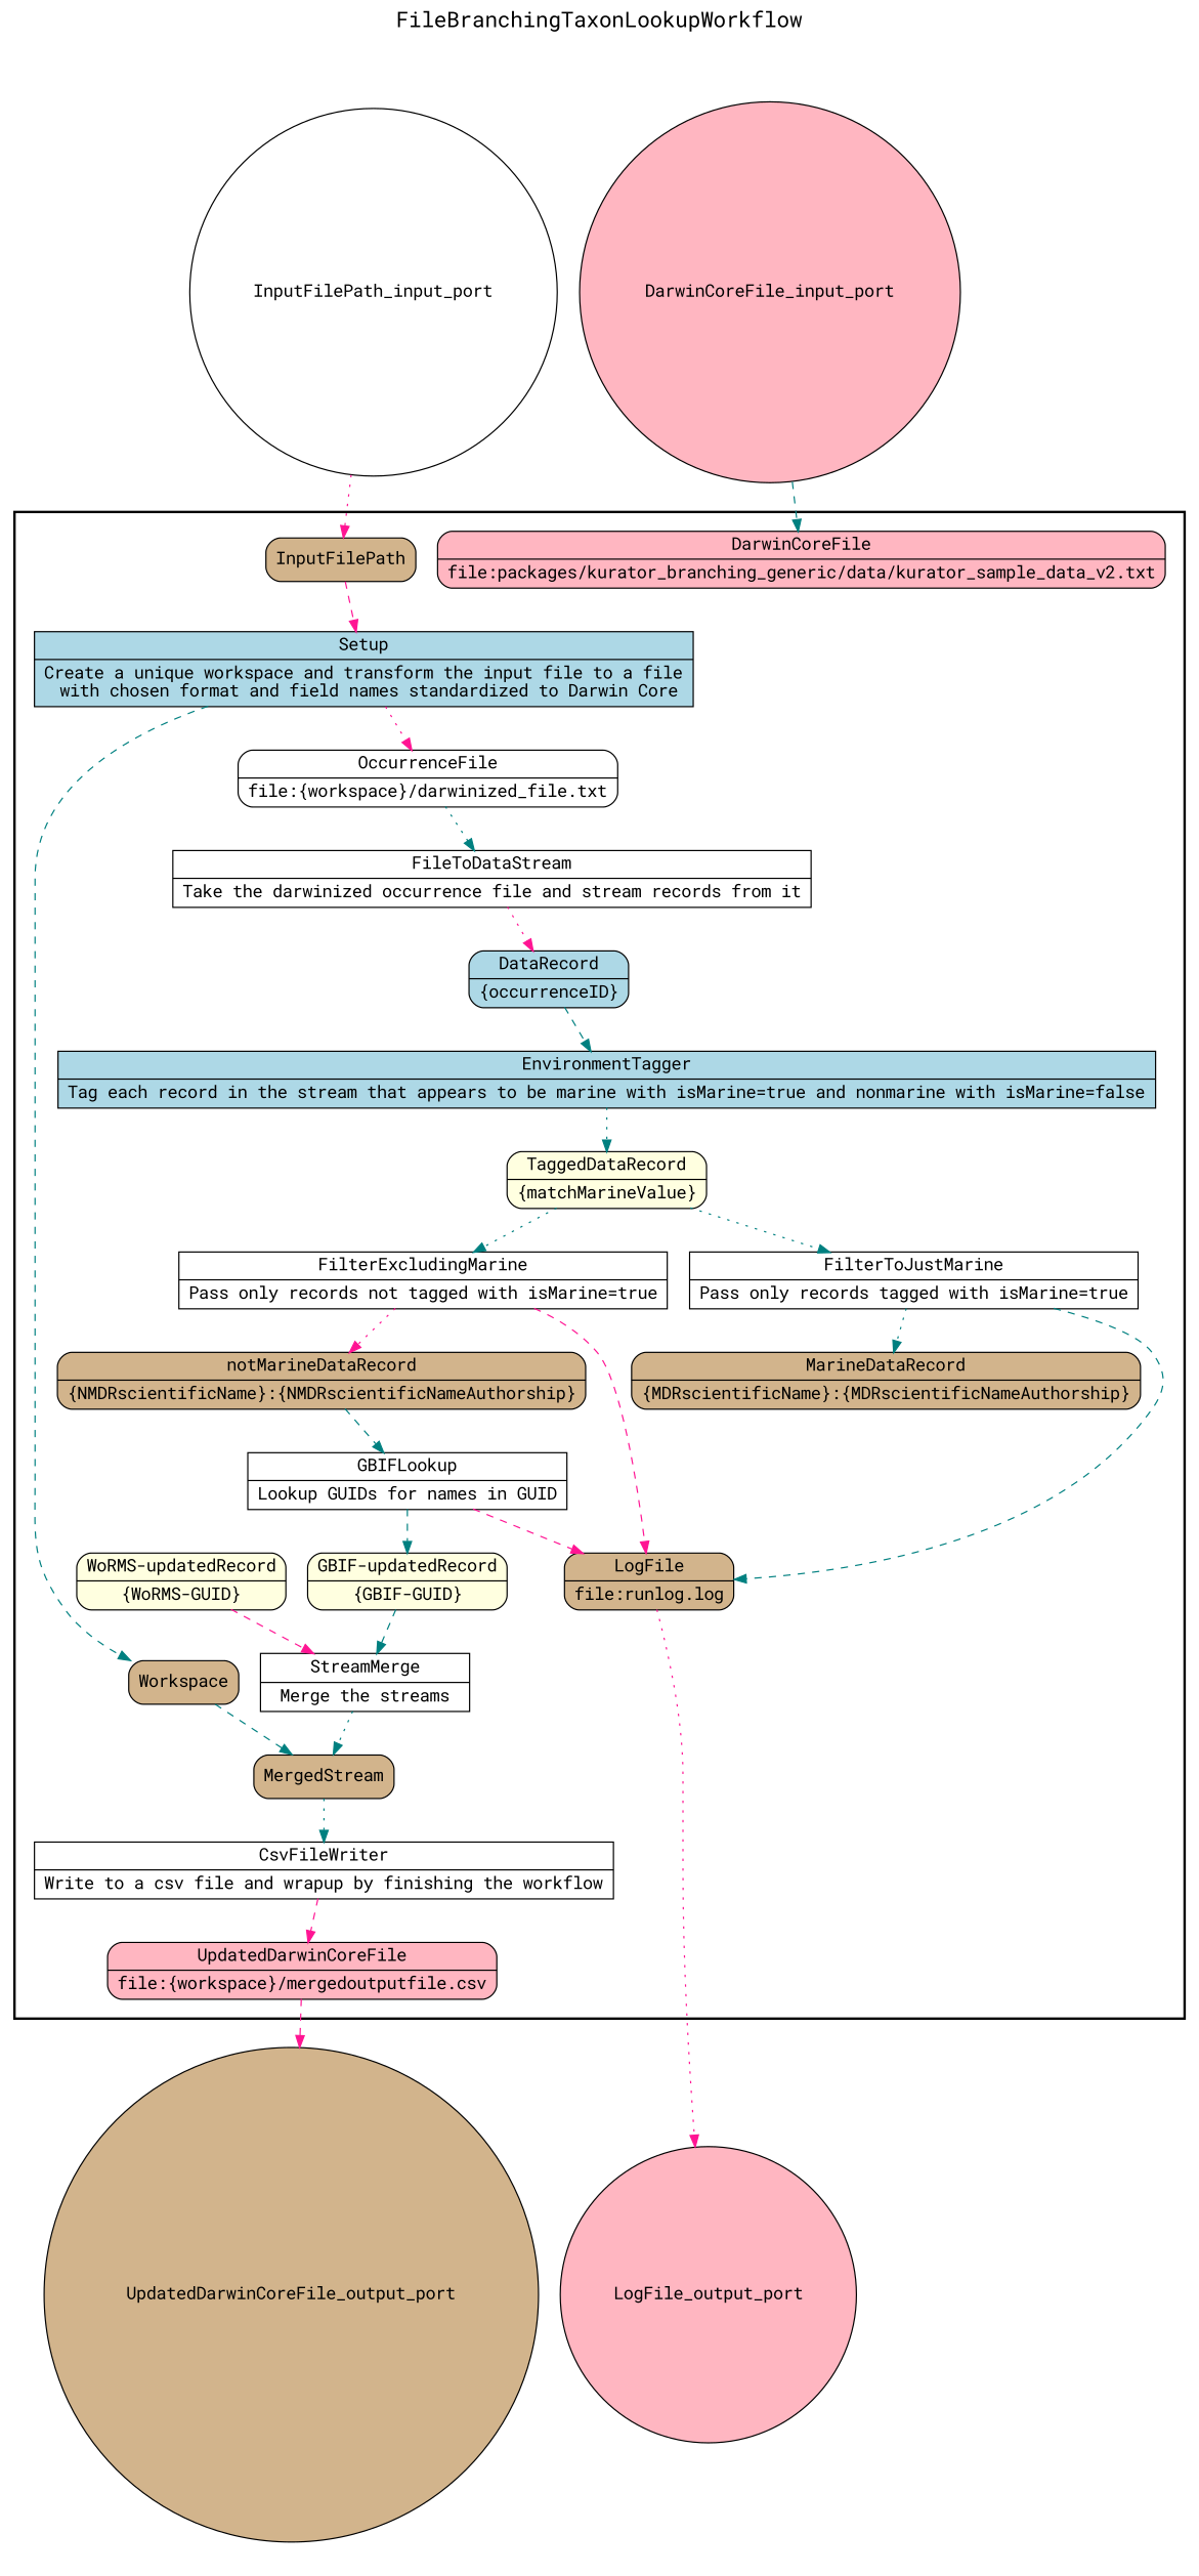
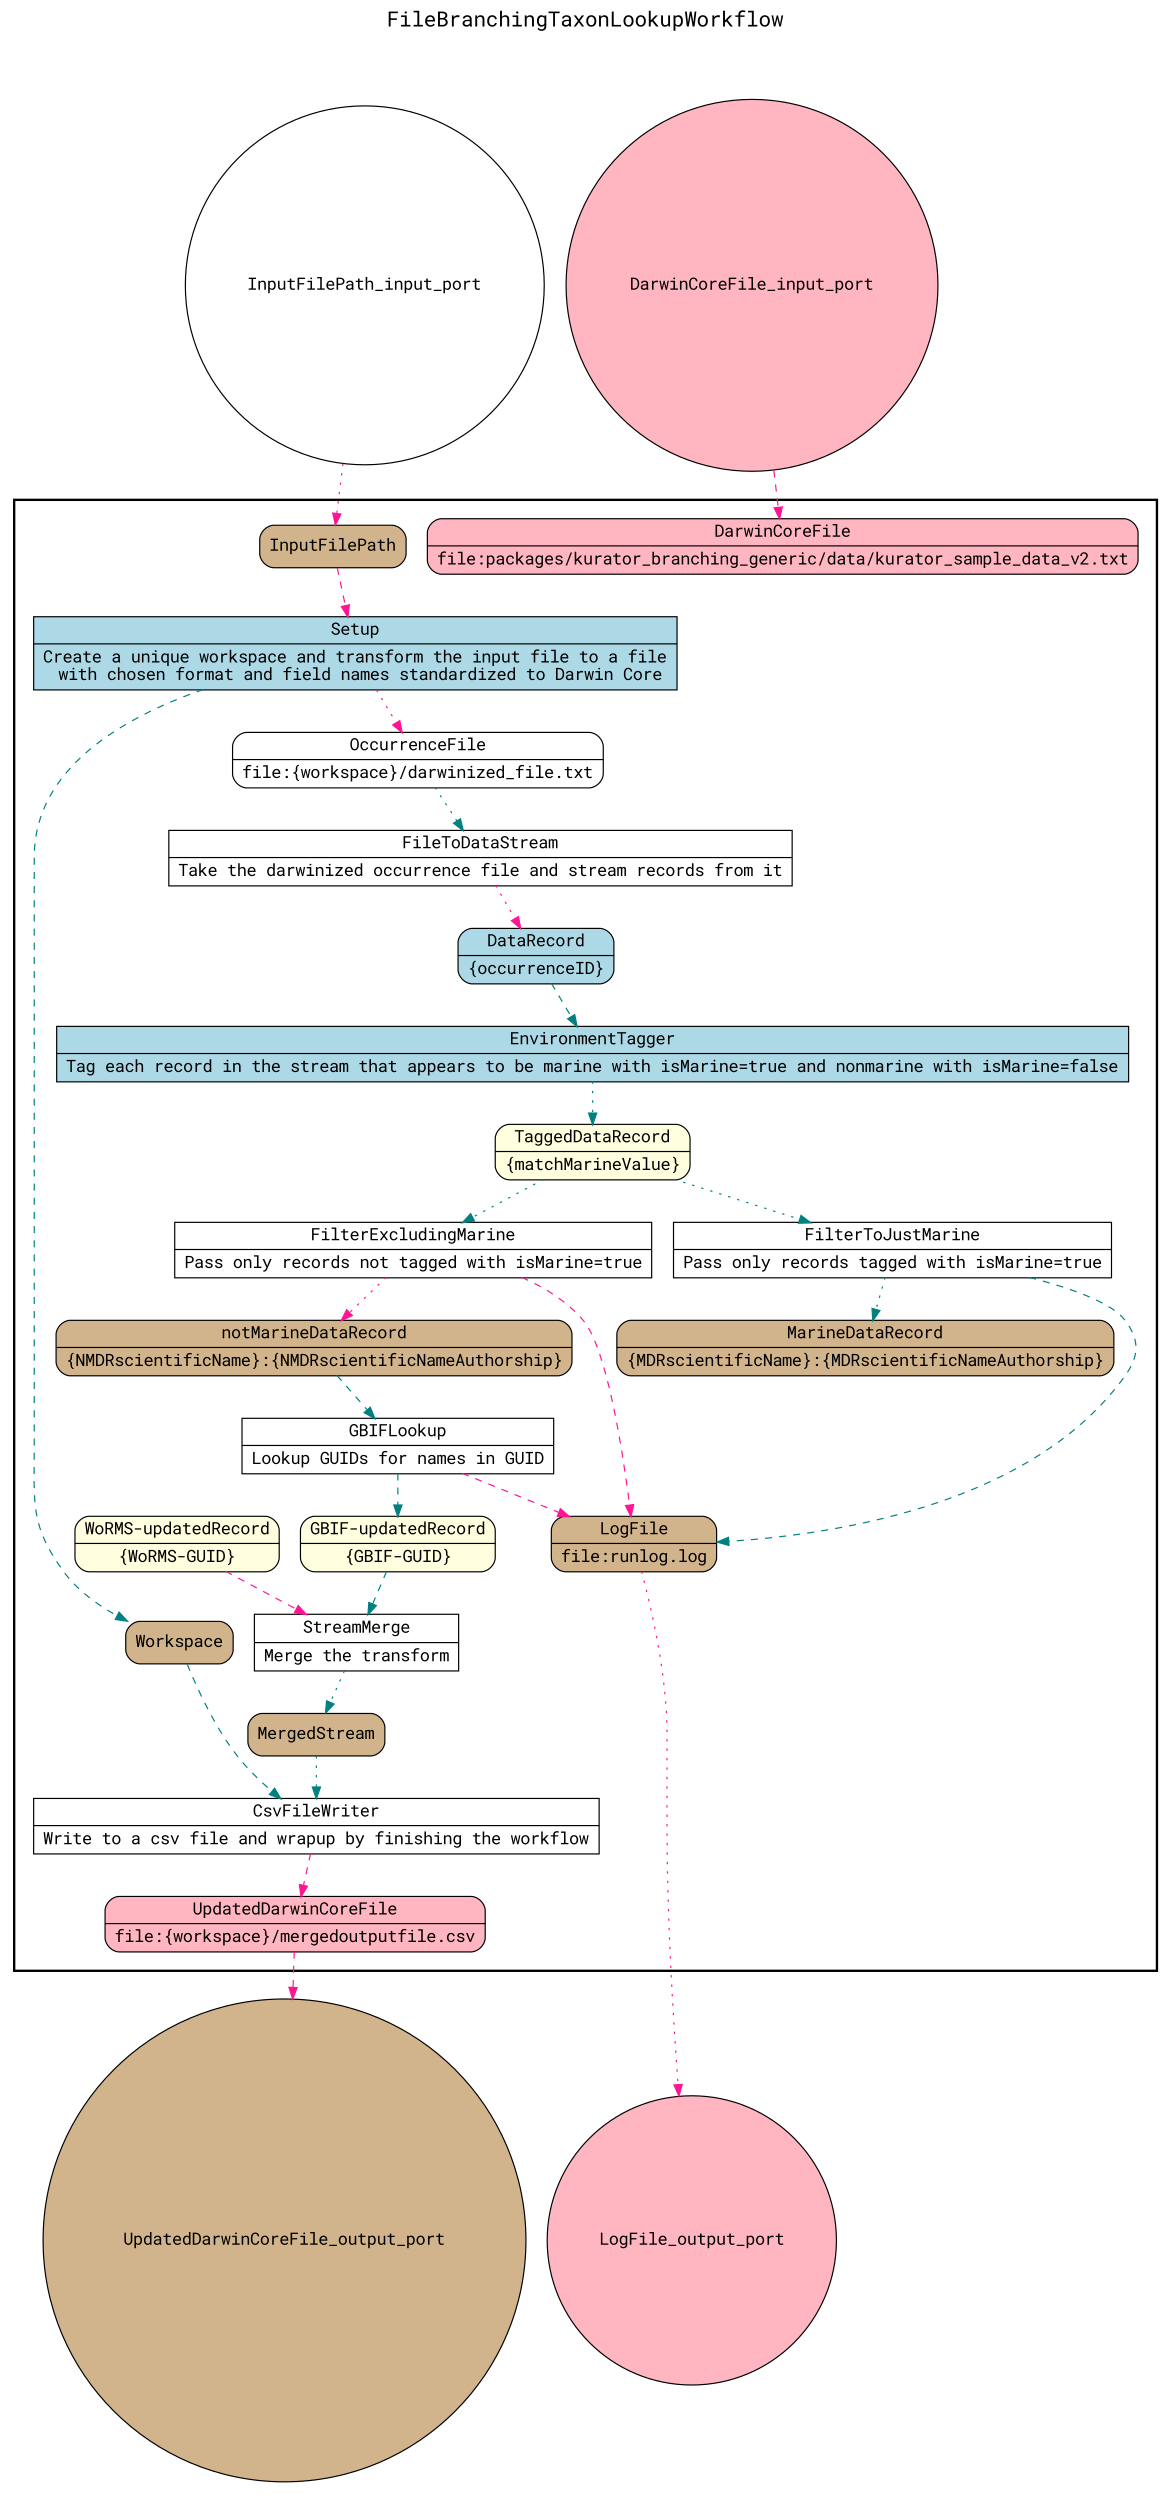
  digraph {
    fontname="Roboto Mono"
    fontsize=18
    label=FileBranchingTaxonLookupWorkflow
    labelloc=t
    rankdir=TB
    node [fillcolor=white fontname="Roboto Mono" peripheries=1 rankdir=LR shape=record style="rounded,filled"]
    edge [color=teal fontname="Roboto Mono" style=dashed]
    n1 [fillcolor=lightblue label="{<f0> Setup |<f1> Create a unique workspace and transform the input file to a file\n with chosen format and field names standardized to Darwin Core}" style=filled]
    n2 [label="{<f0> OccurrenceFile |<f1> file\:\{workspace\}/darwinized_file.txt}"]
    Workspace [fillcolor=tan shape=box rankdir=""]
    n4 [label="{<f0> FileToDataStream |<f1> Take the darwinized occurrence file and stream records from it}" style=filled]
    n5 [fillcolor=lightblue label="{<f0> DataRecord |<f1> \{occurrenceID\}}"]
    n6 [fillcolor=lightblue label="{<f0> EnvironmentTagger |<f1> Tag each record in the stream that appears to be marine with isMarine=true and nonmarine with isMarine=false}" style=filled]
    n7 [fillcolor=lightyellow label="{<f0> TaggedDataRecord |<f1> \{matchMarineValue\}}"]
    n8 [fillcolor=tan label="{<f0> LogFile |<f1> file\:runlog.log}"]
    n9 [label="{<f0> FilterToJustMarine |<f1> Pass only records tagged with isMarine=true}" style=filled]
    n10 [fillcolor=tan label="{<f0> MarineDataRecord |<f1> \{MDRscientificName\}\:\{MDRscientificNameAuthorship\}}"]
    n11 [label="{<f0> FilterExcludingMarine |<f1> Pass only records not tagged with isMarine=true}" style=filled]
    n12 [fillcolor=tan label="{<f0> notMarineDataRecord |<f1> \{NMDRscientificName\}\:\{NMDRscientificNameAuthorship\}}"]
    n13 [fillcolor=lightyellow label="{<f0> WoRMS-updatedRecord |<f1> \{WoRMS-GUID\}}"]
    n14 [label="{<f0> GBIFLookup |<f1> Lookup GUIDs for names in GUID}" style=filled]
    n15 [fillcolor=lightyellow label="{<f0> GBIF-updatedRecord |<f1> \{GBIF-GUID\}}"]
-   n16 [label="{<f0> StreamMerge |<f1> Merge the streams}" style=filled]
+   n16 [label="{<f0> StreamMerge |<f1> Merge the transform}" style=filled]
    MergedStream [fillcolor=tan shape=box rankdir=""]
    n18 [label="{<f0> CsvFileWriter |<f1> Write to a csv file and wrapup by finishing the workflow}" style=filled]
    n19 [fillcolor=lightpink label="{<f0> UpdatedDarwinCoreFile |<f1> file\:\{workspace\}/mergedoutputfile.csv}"]
    n20 [fillcolor=lightpink label="{<f0> DarwinCoreFile |<f1> file\:packages/kurator_branching_generic/data/kurator_sample_data_v2.txt}"]
    InputFilePath [fillcolor=tan shape=box rankdir=""]
    InputFilePath_input_port [shape=circle width=0.2 rankdir=""]
    DarwinCoreFile_input_port [fillcolor=lightpink shape=circle width=0.2 rankdir=""]
    UpdatedDarwinCoreFile_output_port [fillcolor=tan shape=circle width=0.2 rankdir=""]
    LogFile_output_port [fillcolor=lightpink shape=circle width=0.2 rankdir=""]
    subgraph cluster_1 {
      color=black
      label=""
      penwidth=2
      subgraph cluster_2 {
        color=black
        label=""
        penwidth=0
        n1
        n2
        Workspace
        n4
        n5
        n6
        n7
        n8
        n9
        n10
        n11
        n12
        n13
        n14
        n15
        n16
        MergedStream
        n18
        n19
        n20
        InputFilePath
      }
    }
    subgraph cluster_3 {
      label=""
      penwidth=0
      subgraph cluster_4 {
        label=""
        penwidth=0
        UpdatedDarwinCoreFile_output_port
        LogFile_output_port
      }
    }
    subgraph cluster_5 {
      label=""
      penwidth=0
      subgraph cluster_6 {
        label=""
        penwidth=0
        InputFilePath_input_port
        DarwinCoreFile_input_port
      }
    }
    n1 -> n2 [color=deeppink style=dotted]
    n1 -> Workspace
    n2 -> n4 [style=dotted]
-   Workspace -> MergedStream
+   Workspace -> n18
    n4 -> n5 [color=deeppink style=dotted]
    n5 -> n6
    n6 -> n7 [style=dotted]
    n7 -> n9 [style=dotted]
    n7 -> n11 [style=dotted]
    n8 -> LogFile_output_port [color=deeppink style=dotted]
    n9 -> n8
    n9 -> n10 [style=dotted]
    n11 -> n8 [color=deeppink]
    n11 -> n12 [color=deeppink style=dotted]
    n12 -> n14
    n13 -> n16 [color=deeppink]
    n14 -> n8 [color=deeppink]
    n14 -> n15
    n15 -> n16
    n16 -> MergedStream [style=dotted]
    MergedStream -> n18 [style=dotted]
    n18 -> n19 [color=deeppink]
    n19 -> UpdatedDarwinCoreFile_output_port [color=deeppink]
    InputFilePath -> n1 [color=deeppink]
    InputFilePath_input_port -> InputFilePath [color=deeppink style=dotted]
-   DarwinCoreFile_input_port -> n20
+   DarwinCoreFile_input_port -> n20 [color=deeppink]
  }
